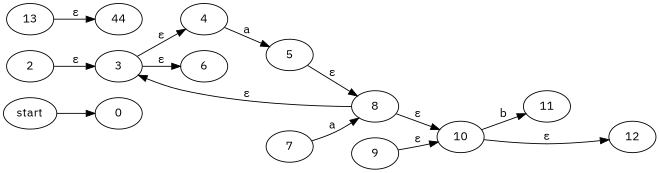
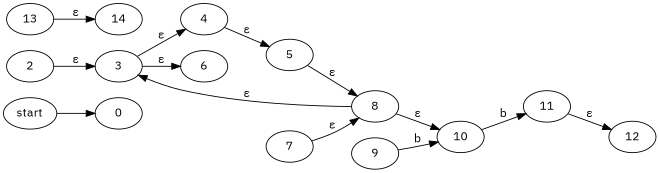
  digraph {
    fontname="IBM Plex Sans"
    rankdir=LR
    node [fontname="IBM Plex Sans"]
    edge [fontname="IBM Plex Sans"]
    n1 [label=0]
    n2 [label=2]
    n3 [label=3]
    n4 [label=4]
    n5 [label=6]
    n6 [label=9]
    n7 [label=10]
    n8 [label=5]
    n9 [label=8]
    n10 [label=7]
    n11 [label=11]
    n12 [label=12]
    n13 [label=13]
-   n14 [label=44]
+   n14 [label=14]
    n15 [label=start]
    n2 -> n3 [label="ε"]
    n3 -> n4 [label="ε"]
    n3 -> n5 [label="ε"]
-   n4 -> n8 [label=a]
-   n6 -> n7 [label="ε"]
+   n4 -> n8 [label="ε"]
+   n6 -> n7 [label=b]
    n7 -> n11 [label=b]
    n8 -> n9 [label="ε"]
    n9 -> n3 [label="ε"]
    n9 -> n7 [label="ε"]
-   n10 -> n9 [label=a]
-   n7 -> n12 [label="ε"]
+   n10 -> n9 [label="ε"]
+   n11 -> n12 [label="ε"]
    n13 -> n14 [label="ε"]
    n15 -> n1
  }
